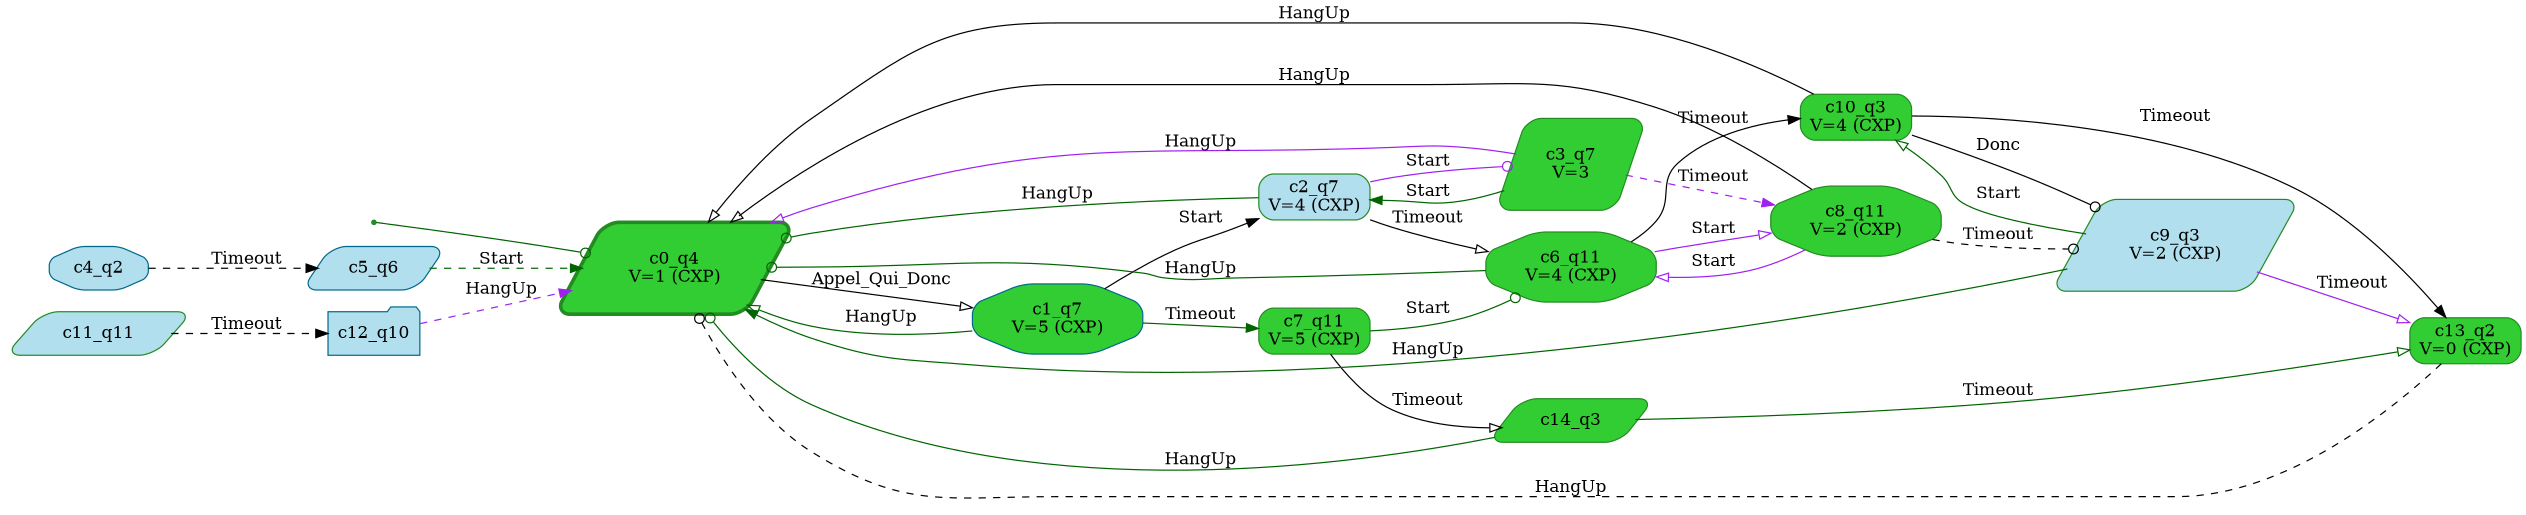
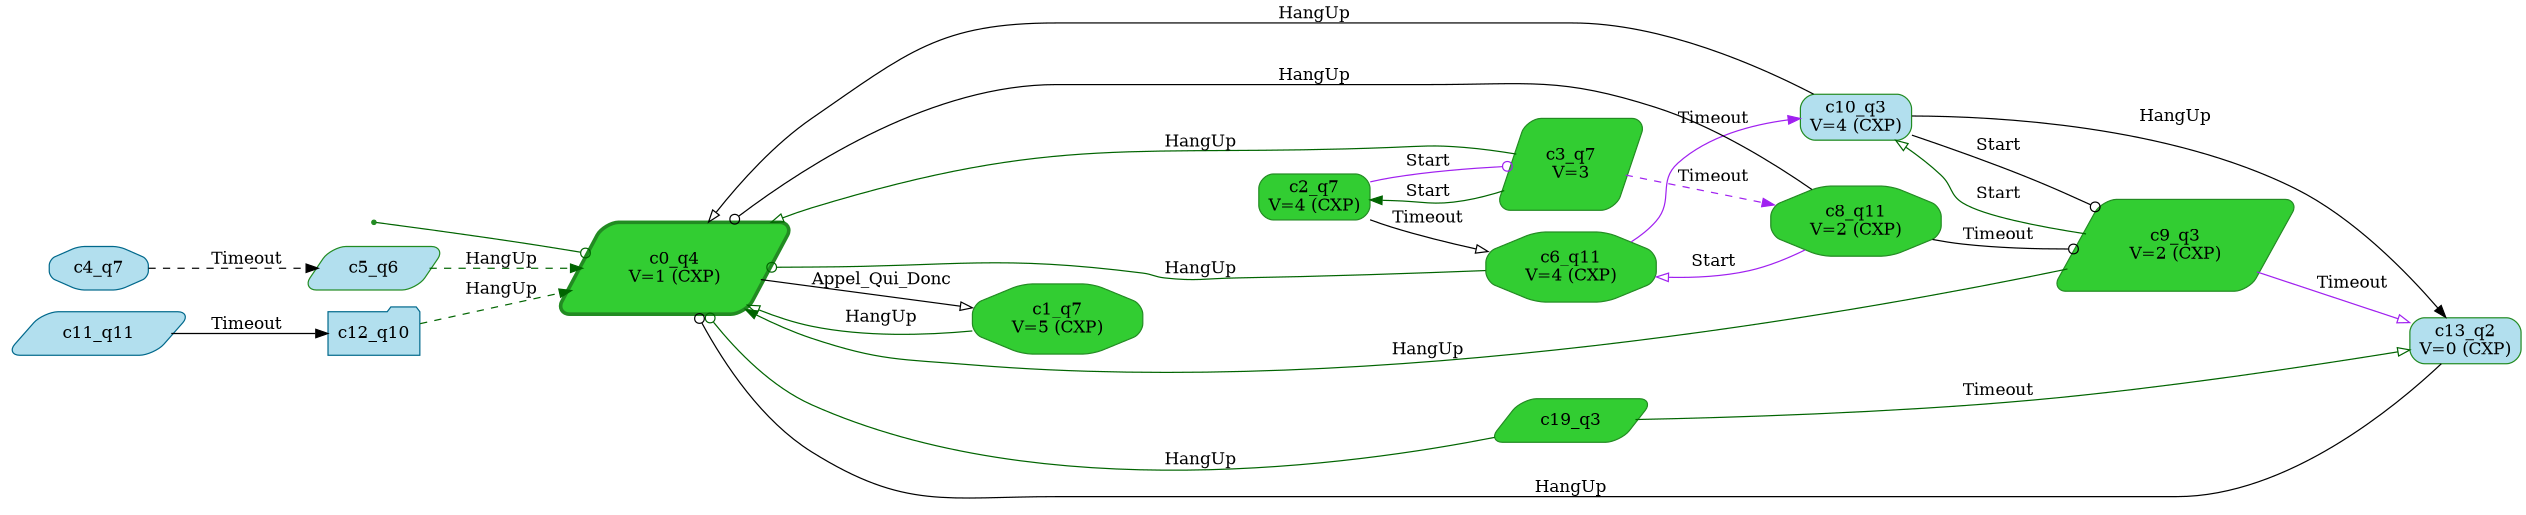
  digraph {
    rankdir=LR
    node [color=forestgreen shape=parallelogram fillcolor=limegreen style="rounded, filled"]
    edge [arrowhead=onormal color=darkgreen]
    __invisible__ [shape=point fillcolor="" style=""]
    n2 [label="c0_q4\nV=1 (CXP)" penwidth=3]
-   n3 [color=deepskyblue4 label="c1_q7\nV=5 (CXP)" shape=octagon]
-   n4 [fillcolor=lightblue2 label="c2_q7\nV=4 (CXP)" shape=box]
-   n5 [label="c7_q11\nV=5 (CXP)" shape=box]
+   n3 [label="c1_q7\nV=5 (CXP)" shape=octagon]
+   n4 [label="c2_q7\nV=4 (CXP)" shape=box]
    n6 [label="c6_q11\nV=4 (CXP)" shape=octagon]
    n7 [label="c3_q7\nV=3"]
-   n8 [label=c14_q3]
+   n8 [label=c19_q3]
    n9 [label="c8_q11\nV=2 (CXP)" shape=octagon]
-   n10 [label="c10_q3\nV=4 (CXP)" shape=box]
-   n11 [fillcolor=lightblue2 label="c9_q3\nV=2 (CXP)"]
-   n12 [label="c13_q2\nV=0 (CXP)" shape=box]
-   n13 [color=deepskyblue4 fillcolor=lightblue2 label=c4_q2 shape=octagon]
-   n14 [color=deepskyblue4 fillcolor=lightblue2 label=c5_q6]
-   n15 [fillcolor=lightblue2 label=c11_q11]
+   n10 [fillcolor=lightblue2 label="c10_q3\nV=4 (CXP)" shape=box]
+   n11 [label="c9_q3\nV=2 (CXP)"]
+   n12 [fillcolor=lightblue2 label="c13_q2\nV=0 (CXP)" shape=box]
+   n13 [color=deepskyblue4 fillcolor=lightblue2 label=c4_q7 shape=octagon]
+   n14 [fillcolor=lightblue2 label=c5_q6]
+   n15 [color=deepskyblue4 fillcolor=lightblue2 label=c11_q11]
    n16 [color=deepskyblue4 fillcolor=lightblue2 label=c12_q10 shape=folder]
    __invisible__ -> n2 [arrowhead=odot]
    n2 -> n3 [color=black label=Appel_Qui_Donc]
    n3 -> n2 [label=HangUp]
-   n3 -> n4 [arrowhead=normal color=black label=Start]
-   n3 -> n5 [arrowhead=normal label=Timeout]
-   n4 -> n2 [arrowhead=odot label=HangUp]
    n4 -> n6 [color=black label=Timeout]
    n4 -> n7 [arrowhead=odot color=purple label=Start]
-   n5 -> n6 [arrowhead=odot label=Start]
-   n5 -> n8 [color=black label=Timeout]
    n6 -> n2 [arrowhead=odot label=HangUp]
-   n6 -> n9 [color=purple label=Start]
-   n6 -> n10 [arrowhead=normal color=black label=Timeout]
-   n7 -> n2 [color=purple label=HangUp]
+   n6 -> n10 [arrowhead=normal color=purple label=Timeout]
+   n7 -> n2 [label=HangUp]
    n7 -> n4 [arrowhead=normal label=Start]
    n7 -> n9 [arrowhead=normal color=purple label=Timeout style=dashed]
    n8 -> n2 [arrowhead=odot label=HangUp]
    n8 -> n12 [label=Timeout]
-   n9 -> n2 [color=black label=HangUp]
+   n9 -> n2 [arrowhead=odot color=black label=HangUp]
    n9 -> n6 [color=purple label=Start]
-   n9 -> n11 [arrowhead=odot color=black label=Timeout style=dashed]
+   n9 -> n11 [arrowhead=odot color=black label=Timeout]
    n10 -> n2 [color=black label=HangUp]
-   n10 -> n11 [arrowhead=odot color=black label=Donc]
-   n10 -> n12 [arrowhead=normal color=black label=Timeout]
+   n10 -> n11 [arrowhead=odot color=black label=Start]
+   n10 -> n12 [arrowhead=normal color=black label=HangUp]
    n11 -> n2 [arrowhead=normal label=HangUp]
    n11 -> n10 [label=Start]
    n11 -> n12 [color=purple label=Timeout]
-   n12 -> n2 [arrowhead=odot color=black label=HangUp style=dashed]
+   n12 -> n2 [arrowhead=odot color=black label=HangUp]
    n13 -> n14 [arrowhead=normal color=black label=Timeout style=dashed]
-   n14 -> n2 [arrowhead=normal label=Start style=dashed]
-   n15 -> n16 [arrowhead=normal color=black label=Timeout style=dashed]
-   n16 -> n2 [arrowhead=normal color=purple label=HangUp style=dashed]
+   n14 -> n2 [arrowhead=normal label=HangUp style=dashed]
+   n15 -> n16 [arrowhead=normal color=black label=Timeout style=solid]
+   n16 -> n2 [arrowhead=normal label=HangUp style=dashed]
  }
